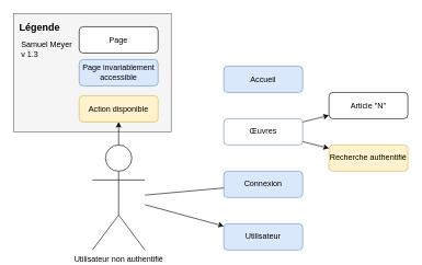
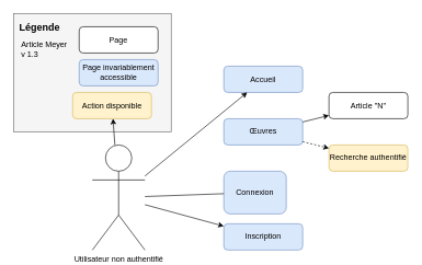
  <mxCell id="0" />
  <mxCell id="1" parent="0" />
  <mxCell id="2" value="Accueil" style="rounded=1;whiteSpace=wrap;html=1;fillColor=#dae8fc;strokeColor=#6c8ebf;" parent="1" vertex="1"><mxGeometry x="340" y="100" width="120" height="40" as="geometry" /></mxCell>
- <mxCell id="3" value="Œuvres" style="rounded=1;whiteSpace=wrap;html=1;fillColor=#ffffff;strokeColor=#6c8ebf;" parent="1" vertex="1"><mxGeometry x="340" y="180" width="120" height="40" as="geometry" /></mxCell>
+ <mxCell id="3" value="Œuvres" style="rounded=1;whiteSpace=wrap;html=1;fillColor=#dae8fc;strokeColor=#6c8ebf;" parent="1" vertex="1"><mxGeometry x="340" y="180" width="120" height="40" as="geometry" /></mxCell>
  <mxCell id="4" value="Article &quot;N&quot;" style="rounded=1;whiteSpace=wrap;html=1;" parent="1" vertex="1"><mxGeometry x="500" y="140" width="120" height="40" as="geometry" /></mxCell>
- <mxCell id="5" value="Connexion" style="rounded=1;whiteSpace=wrap;html=1;fillColor=#dae8fc;strokeColor=#6c8ebf;" parent="1" vertex="1"><mxGeometry x="340" y="260" width="120" height="40" as="geometry" /></mxCell>
+ <mxCell id="5" value="Connexion" style="rounded=1;whiteSpace=wrap;html=1;fillColor=#dae8fc;strokeColor=#6c8ebf;" parent="1" vertex="1"><mxGeometry x="340" y="260" width="95" height="65" as="geometry" /></mxCell>
  <mxCell id="6" value="" style="endArrow=classic;html=1;" parent="1" source="3" target="4" edge="1"><mxGeometry width="50" height="50" relative="1" as="geometry"><mxPoint x="750" y="420" as="sourcePoint" /><mxPoint x="860" y="410" as="targetPoint" /></mxGeometry></mxCell>
  <mxCell id="7" value="" style="group;container=1;" parent="1" vertex="1" connectable="0"><mxGeometry x="40" y="20" width="220" height="300" as="geometry" /></mxCell>
  <mxCell id="8" value="" style="rounded=0;whiteSpace=wrap;html=1;fillColor=#f5f5f5;strokeColor=#666666;fontColor=#333333;" parent="7" vertex="1"><mxGeometry x="-20" width="240" height="180" as="geometry" /></mxCell>
  <mxCell id="9" value="Page invariablement accessible" style="rounded=1;whiteSpace=wrap;html=1;fillColor=#dae8fc;strokeColor=#6c8ebf;" parent="7" vertex="1"><mxGeometry x="80" y="70" width="120" height="40" as="geometry" /></mxCell>
  <mxCell id="10" value="Légende" style="text;html=1;strokeColor=none;fillColor=none;align=center;verticalAlign=middle;whiteSpace=wrap;rounded=0;fontStyle=1;fontSize=15;" parent="7" vertex="1"><mxGeometry x="-20" y="10" width="80" height="20" as="geometry" /></mxCell>
  <mxCell id="11" value="Page" style="rounded=1;whiteSpace=wrap;html=1;" parent="7" vertex="1"><mxGeometry x="80" y="20" width="120" height="40" as="geometry" /></mxCell>
- <mxCell id="12" value="Samuel Meyer&lt;br&gt;v 1.3" style="text;html=1;strokeColor=none;fillColor=none;align=left;verticalAlign=middle;whiteSpace=wrap;rounded=0;" parent="7" vertex="1"><mxGeometry x="-10" y="30" width="110" height="48" as="geometry" /></mxCell>
- <mxCell id="13" value="Action disponible" style="rounded=1;whiteSpace=wrap;html=1;fillColor=#fff2cc;strokeColor=#d6b656;" parent="7" vertex="1"><mxGeometry x="80" y="125" width="120" height="40" as="geometry" /></mxCell>
- <mxCell id="14" value="" style="endArrow=classic;html=1;" parent="1" source="3" target="16" edge="1"><mxGeometry width="50" height="50" relative="1" as="geometry"><mxPoint x="530" y="370" as="sourcePoint" /><mxPoint x="518.261" y="229.565" as="targetPoint" /></mxGeometry></mxCell>
- <mxCell id="15" value="Utilisateur" style="rounded=1;whiteSpace=wrap;html=1;fillColor=#dae8fc;strokeColor=#6c8ebf;" parent="1" vertex="1"><mxGeometry x="340" y="340" width="120" height="40" as="geometry" /></mxCell>
+ <mxCell id="12" value="Article Meyer&lt;br&gt;v 1.3" style="text;html=1;strokeColor=none;fillColor=none;align=left;verticalAlign=middle;whiteSpace=wrap;rounded=0;" parent="7" vertex="1"><mxGeometry x="-10" y="30" width="110" height="48" as="geometry" /></mxCell>
+ <mxCell id="13" value="Action disponible" style="rounded=1;whiteSpace=wrap;html=1;fillColor=#fff2cc;strokeColor=#d6b656;" parent="7" vertex="1"><mxGeometry x="70" y="120" width="120" height="40" as="geometry" /></mxCell>
+ <mxCell id="14" value="" style="endArrow=classic;html=1;dashed=1;" parent="1" source="3" target="16" edge="1"><mxGeometry width="50" height="50" relative="1" as="geometry"><mxPoint x="530" y="370" as="sourcePoint" /><mxPoint x="518.261" y="229.565" as="targetPoint" /></mxGeometry></mxCell>
+ <mxCell id="15" value="Inscription" style="rounded=1;whiteSpace=wrap;html=1;fillColor=#dae8fc;strokeColor=#6c8ebf;" parent="1" vertex="1"><mxGeometry x="340" y="340" width="120" height="40" as="geometry" /></mxCell>
  <mxCell id="16" value="Recherche authentifié" style="rounded=1;whiteSpace=wrap;html=1;fillColor=#fff2cc;strokeColor=#d6b656;" parent="1" vertex="1"><mxGeometry x="500" y="220" width="120" height="40" as="geometry" /></mxCell>
  <mxCell id="17" value="Utilisateur non authentifié" style="shape=umlActor;verticalLabelPosition=bottom;labelBackgroundColor=#ffffff;verticalAlign=top;html=1;outlineConnect=0;" vertex="1" parent="1"><mxGeometry x="140" y="220" width="80" height="160" as="geometry" /></mxCell>
+ <mxCell id="18" value="" style="endArrow=classic;html=1;" edge="1" parent="1" source="17" target="2"><mxGeometry width="50" height="50" relative="1" as="geometry"><mxPoint x="470" y="340" as="sourcePoint" /><mxPoint x="520" y="290" as="targetPoint" /></mxGeometry></mxCell>
  <mxCell id="19" value="" style="endArrow=classic;html=1;" edge="1" parent="1" source="17" target="13"><mxGeometry width="50" height="50" relative="1" as="geometry"><mxPoint x="230" y="277.273" as="sourcePoint" /><mxPoint x="385.556" y="150" as="targetPoint" /></mxGeometry></mxCell>
  <mxCell id="20" value="" style="endArrow=none;html=1;" edge="1" parent="1" source="17" target="5"><mxGeometry width="50" height="50" relative="1" as="geometry"><mxPoint x="240" y="287.273" as="sourcePoint" /><mxPoint x="395.556" y="160" as="targetPoint" /></mxGeometry></mxCell>
  <mxCell id="21" value="" style="endArrow=classic;html=1;" edge="1" parent="1" source="17" target="15"><mxGeometry width="50" height="50" relative="1" as="geometry"><mxPoint x="250" y="297.273" as="sourcePoint" /><mxPoint x="405.556" y="170" as="targetPoint" /></mxGeometry></mxCell>
